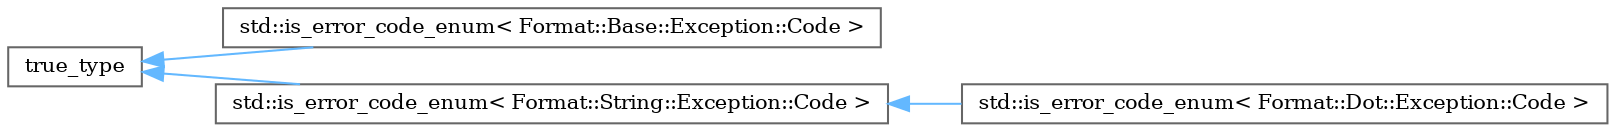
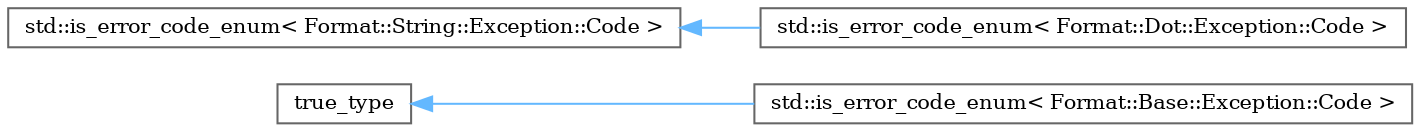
  digraph {
    fontname="DejaVu Serif"
    rankdir=LR
    node [color=grey40 fillcolor=white fontname="DejaVu Serif" fontsize=10 shape=box style=filled]
    edge [color=steelblue1 dir=back fontname="DejaVu Serif" fontsize=10 labelfontname=Helvetica labelfontsize=10 style=solid]
    n1 [height=0.2 label=true_type width=0.4]
    n2 [height=0.2 label="std::is_error_code_enum\< Format::Base::Exception::Code \>" width=0.4]
    n3 [height=0.2 label="std::is_error_code_enum\< Format::String::Exception::Code \>" width=0.4]
    n4 [height=0.2 label="std::is_error_code_enum\< Format::Dot::Exception::Code \>" width=0.4]
    n1 -> n2
-   n1 -> n3
    n3 -> n4
  }
